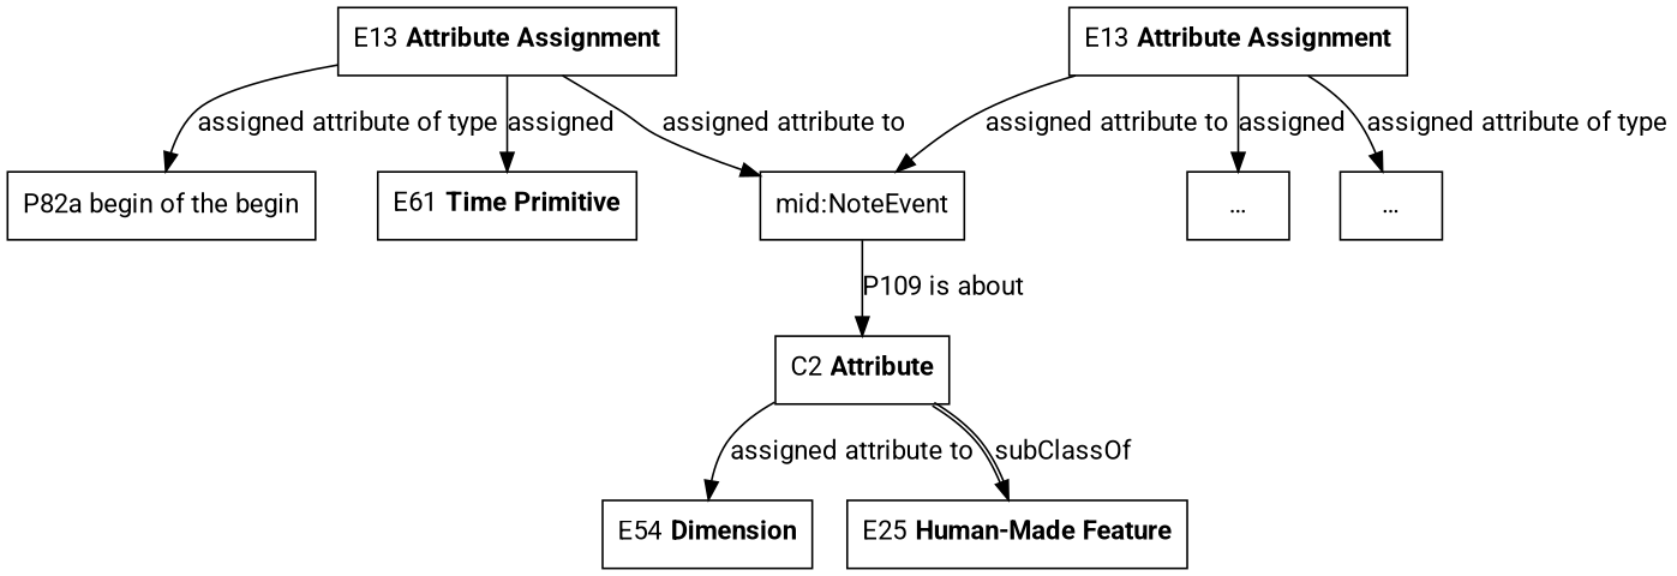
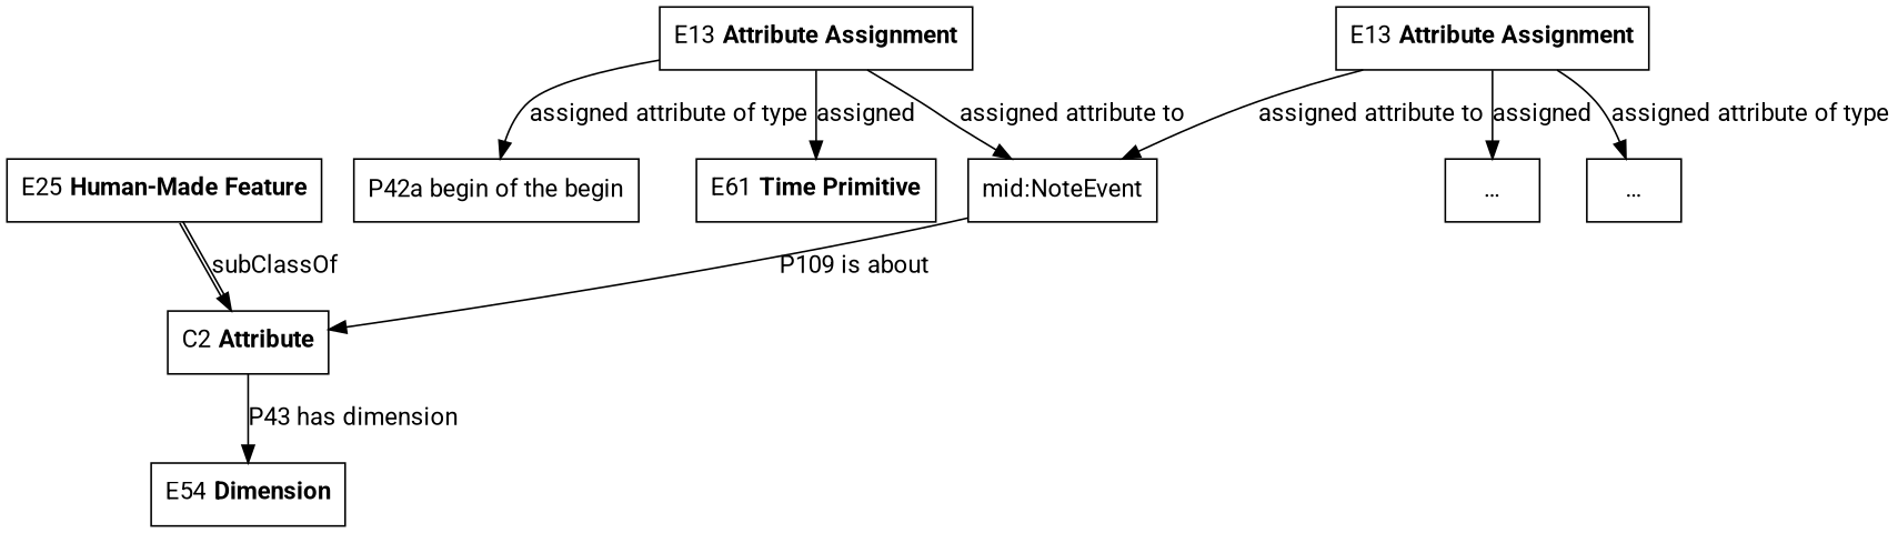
  digraph {
    fontname=Roboto
    node [fontname=Roboto shape=box]
    edge [fontname=Roboto]
    n1 [label=<E54 <B>Dimension</B>>]
    n2 [label=<E25 <B>Human-Made Feature</B>>]
    n3 [label=<C2 <B>Attribute</B>>]
    n4 [label=<mid:NoteEvent>]
    n5 [label=<E13 <B>Attribute Assignment</B>>]
    n6 [label=<E61 <B>Time Primitive</B>>]
-   "P82a begin of the begin"
+   "P82a begin of the begin" [label="P42a begin of the begin"]
    n8 [label=<E13 <B>Attribute Assignment</B>>]
    n9 [label="…"]
    n10 [label="…"]
-   n3 -> n1 [label="assigned attribute to"]
-   n3 -> n2 [color="black:black" label=subClassOf]
+   n3 -> n1 [label="P43 has dimension"]
+   n2 -> n3 [color="black:black" label=subClassOf]
    n4 -> n3 [label="P109 is about"]
    n5 -> n4 [label="assigned attribute to"]
    n5 -> n6 [label=assigned]
    n5 -> "P82a begin of the begin" [label="assigned attribute of type"]
    n8 -> n4 [label="assigned attribute to"]
    n8 -> n9 [label=assigned]
    n8 -> n10 [label="assigned attribute of type"]
  }
